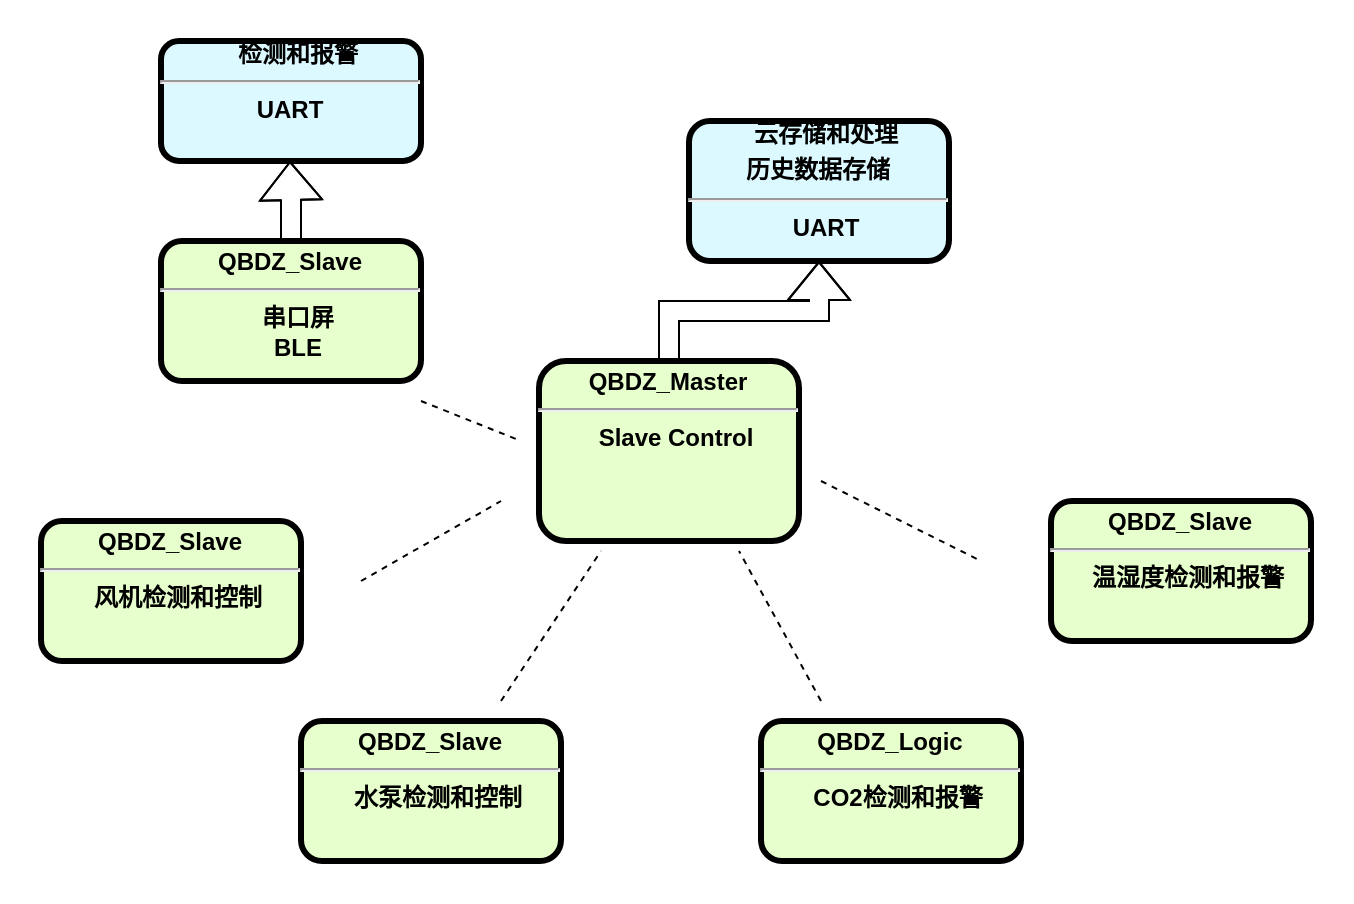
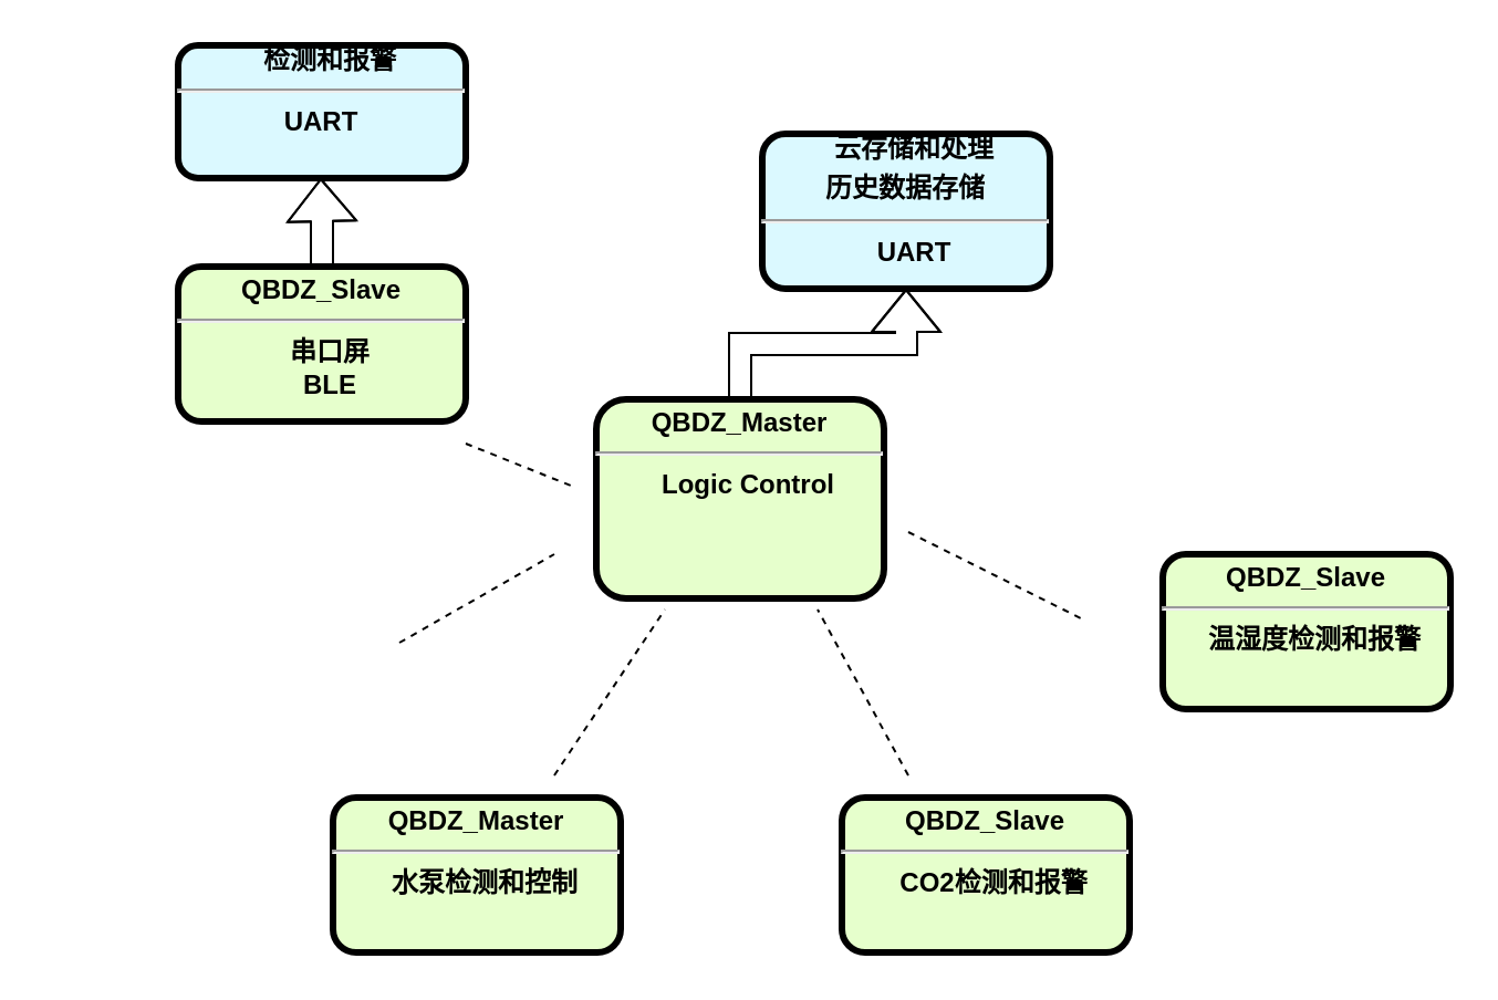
  <mxCell id="0" />
  <mxCell id="1" parent="0" />
  <mxCell id="2" value="" style="edgeStyle=orthogonalEdgeStyle;rounded=0;orthogonalLoop=1;jettySize=auto;html=1;shape=flexArrow;" edge="1" parent="1" source="3" target="5"><mxGeometry relative="1" as="geometry" /></mxCell>
- <mxCell id="3" value="&lt;p style=&quot;margin: 4px 0px 0px ; text-align: center&quot;&gt;QBDZ_Master&lt;/p&gt;&lt;hr&gt;&lt;p style=&quot;margin: 0px ; margin-left: 8px&quot;&gt;Slave Control&lt;/p&gt;" style="verticalAlign=middle;align=center;overflow=fill;fontSize=12;fontFamily=Helvetica;html=1;rounded=1;fontStyle=1;strokeWidth=3;fillColor=#E6FFCC" vertex="1" parent="1"><mxGeometry x="269" y="180" width="130" height="90" as="geometry" /></mxCell>
- <mxCell id="4" value="&lt;p style=&quot;margin: 4px 0px 0px ; text-align: center&quot;&gt;QBDZ_Slave&lt;/p&gt;&lt;hr&gt;&lt;p style=&quot;margin: 0px ; margin-left: 8px&quot;&gt;风机检测和控制&lt;/p&gt;" style="verticalAlign=middle;align=center;overflow=fill;fontSize=12;fontFamily=Helvetica;html=1;rounded=1;fontStyle=1;strokeWidth=3;fillColor=#E6FFCC" vertex="1" parent="1"><mxGeometry x="20" y="260" width="130" height="70" as="geometry" /></mxCell>
+ <mxCell id="3" value="&lt;p style=&quot;margin: 4px 0px 0px ; text-align: center&quot;&gt;QBDZ_Master&lt;/p&gt;&lt;hr&gt;&lt;p style=&quot;margin: 0px ; margin-left: 8px&quot;&gt;Logic Control&lt;/p&gt;" style="verticalAlign=middle;align=center;overflow=fill;fontSize=12;fontFamily=Helvetica;html=1;rounded=1;fontStyle=1;strokeWidth=3;fillColor=#E6FFCC" vertex="1" parent="1"><mxGeometry x="269" y="180" width="130" height="90" as="geometry" /></mxCell>
  <mxCell id="5" value="&lt;p style=&quot;margin: 0px 0px 0px 8px&quot;&gt;云存储和处理&lt;/p&gt;&lt;p style=&quot;margin: 4px 0px 0px ; text-align: center&quot;&gt;&lt;span&gt;历史数据存储&lt;/span&gt;&lt;/p&gt;&lt;hr&gt;&lt;p style=&quot;margin: 0px ; margin-left: 8px&quot;&gt;UART&lt;br&gt;&lt;/p&gt;" style="verticalAlign=middle;align=center;overflow=fill;fontSize=12;fontFamily=Helvetica;html=1;rounded=1;fontStyle=1;strokeWidth=3;fillColor=#DBF9FF;" vertex="1" parent="1"><mxGeometry x="344" y="60" width="130" height="70" as="geometry" /></mxCell>
  <mxCell id="6" value="&lt;p style=&quot;margin: 4px 0px 0px ; text-align: center&quot;&gt;QBDZ_Slave&lt;/p&gt;&lt;hr&gt;&lt;p style=&quot;margin: 0px ; margin-left: 8px&quot;&gt;串口屏&lt;/p&gt;&lt;p style=&quot;margin: 0px ; margin-left: 8px&quot;&gt;BLE&lt;/p&gt;" style="verticalAlign=middle;align=center;overflow=fill;fontSize=12;fontFamily=Helvetica;html=1;rounded=1;fontStyle=1;strokeWidth=3;fillColor=#E6FFCC" vertex="1" parent="1"><mxGeometry x="80" y="120" width="130" height="70" as="geometry" /></mxCell>
  <mxCell id="7" value="&lt;p style=&quot;margin: 0px 0px 0px 8px&quot;&gt;检测和报警&lt;/p&gt;&lt;hr&gt;&lt;p style=&quot;margin: 0px ; margin-left: 8px&quot;&gt;&lt;/p&gt;UART" style="verticalAlign=middle;align=center;overflow=fill;fontSize=12;fontFamily=Helvetica;html=1;rounded=1;fontStyle=1;strokeWidth=3;fillColor=#DBF9FF;" vertex="1" parent="1"><mxGeometry x="80" y="20" width="130" height="60" as="geometry" /></mxCell>
  <mxCell id="8" value="" style="edgeStyle=orthogonalEdgeStyle;rounded=0;orthogonalLoop=1;jettySize=auto;html=1;shape=flexArrow;" edge="1" parent="1"><mxGeometry relative="1" as="geometry"><mxPoint x="145" y="120" as="sourcePoint" /><mxPoint x="144.5" y="80" as="targetPoint" /><Array as="points"><mxPoint x="145" y="100" /><mxPoint x="145" y="100" /></Array></mxGeometry></mxCell>
- <mxCell id="9" value="&lt;p style=&quot;margin: 4px 0px 0px ; text-align: center&quot;&gt;QBDZ_Slave&lt;/p&gt;&lt;hr&gt;&lt;p style=&quot;margin: 0px ; margin-left: 8px&quot;&gt;水泵检测和控制&lt;/p&gt;" style="verticalAlign=middle;align=center;overflow=fill;fontSize=12;fontFamily=Helvetica;html=1;rounded=1;fontStyle=1;strokeWidth=3;fillColor=#E6FFCC" vertex="1" parent="1"><mxGeometry x="150" y="360" width="130" height="70" as="geometry" /></mxCell>
- <mxCell id="10" value="&lt;p style=&quot;margin: 4px 0px 0px ; text-align: center&quot;&gt;QBDZ_Logic&lt;/p&gt;&lt;hr&gt;&lt;p style=&quot;margin: 0px ; margin-left: 8px&quot;&gt;CO2检测和报警&lt;/p&gt;" style="verticalAlign=middle;align=center;overflow=fill;fontSize=12;fontFamily=Helvetica;html=1;rounded=1;fontStyle=1;strokeWidth=3;fillColor=#E6FFCC" vertex="1" parent="1"><mxGeometry x="380" y="360" width="130" height="70" as="geometry" /></mxCell>
+ <mxCell id="9" value="&lt;p style=&quot;margin: 4px 0px 0px ; text-align: center&quot;&gt;QBDZ_Master&lt;/p&gt;&lt;hr&gt;&lt;p style=&quot;margin: 0px ; margin-left: 8px&quot;&gt;水泵检测和控制&lt;/p&gt;" style="verticalAlign=middle;align=center;overflow=fill;fontSize=12;fontFamily=Helvetica;html=1;rounded=1;fontStyle=1;strokeWidth=3;fillColor=#E6FFCC" vertex="1" parent="1"><mxGeometry x="150" y="360" width="130" height="70" as="geometry" /></mxCell>
+ <mxCell id="10" value="&lt;p style=&quot;margin: 4px 0px 0px ; text-align: center&quot;&gt;QBDZ_Slave&lt;/p&gt;&lt;hr&gt;&lt;p style=&quot;margin: 0px ; margin-left: 8px&quot;&gt;CO2检测和报警&lt;/p&gt;" style="verticalAlign=middle;align=center;overflow=fill;fontSize=12;fontFamily=Helvetica;html=1;rounded=1;fontStyle=1;strokeWidth=3;fillColor=#E6FFCC" vertex="1" parent="1"><mxGeometry x="380" y="360" width="130" height="70" as="geometry" /></mxCell>
  <mxCell id="11" value="&lt;p style=&quot;margin: 4px 0px 0px ; text-align: center&quot;&gt;QBDZ_Slave&lt;/p&gt;&lt;hr&gt;&lt;p style=&quot;margin: 0px ; margin-left: 8px&quot;&gt;温湿度检测和报警&lt;/p&gt;" style="verticalAlign=middle;align=center;overflow=fill;fontSize=12;fontFamily=Helvetica;html=1;rounded=1;fontStyle=1;strokeWidth=3;fillColor=#E6FFCC" vertex="1" parent="1"><mxGeometry x="525" y="250" width="130" height="70" as="geometry" /></mxCell>
  <mxCell id="12" value="" style="endArrow=none;dashed=1;html=1;" edge="1" parent="1"><mxGeometry width="50" height="50" relative="1" as="geometry"><mxPoint x="180" y="290" as="sourcePoint" /><mxPoint x="250" y="250" as="targetPoint" /><Array as="points" /></mxGeometry></mxCell>
  <mxCell id="13" value="" style="endArrow=none;dashed=1;html=1;" edge="1" parent="1"><mxGeometry width="50" height="50" relative="1" as="geometry"><mxPoint x="210" y="200" as="sourcePoint" /><mxPoint x="260" y="220" as="targetPoint" /><Array as="points" /></mxGeometry></mxCell>
  <mxCell id="14" value="" style="endArrow=none;dashed=1;html=1;" edge="1" parent="1"><mxGeometry width="50" height="50" relative="1" as="geometry"><mxPoint x="250" y="350" as="sourcePoint" /><mxPoint x="300" y="275" as="targetPoint" /><Array as="points" /></mxGeometry></mxCell>
  <mxCell id="15" value="" style="endArrow=none;dashed=1;html=1;" edge="1" parent="1"><mxGeometry width="50" height="50" relative="1" as="geometry"><mxPoint x="410" y="350" as="sourcePoint" /><mxPoint x="369" y="275" as="targetPoint" /><Array as="points" /></mxGeometry></mxCell>
  <mxCell id="16" value="" style="endArrow=none;dashed=1;html=1;" edge="1" parent="1"><mxGeometry width="50" height="50" relative="1" as="geometry"><mxPoint x="410" y="240" as="sourcePoint" /><mxPoint x="490" y="280" as="targetPoint" /><Array as="points" /></mxGeometry></mxCell>
